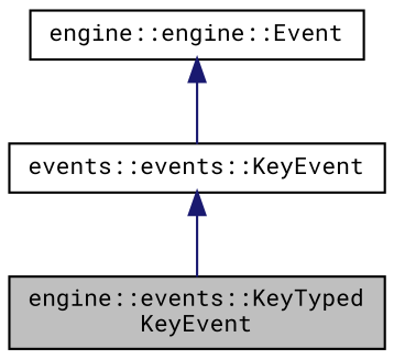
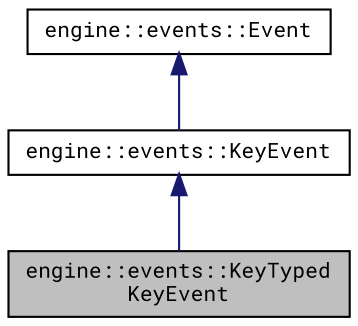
  digraph {
    fontname="Roboto Mono"
    node [color=black fillcolor=white fontname="Roboto Mono" fontsize=10 shape=record style=filled]
    edge [color=midnightblue dir=back fontname="Roboto Mono" fontsize=10 labelfontname=Helvetica labelfontsize=10 style=solid]
    n1 [fillcolor=grey75 fontcolor=black height=0.2 label="engine::events::KeyTyped\lKeyEvent" width=0.4]
-   n2 [height=0.2 label="events::events::KeyEvent" width=0.4]
-   n3 [height=0.2 label="engine::engine::Event" width=0.4]
+   n2 [height=0.2 label="engine::events::KeyEvent" width=0.4]
+   n3 [height=0.2 label="engine::events::Event" width=0.4]
    n2 -> n1
    n3 -> n2
  }
